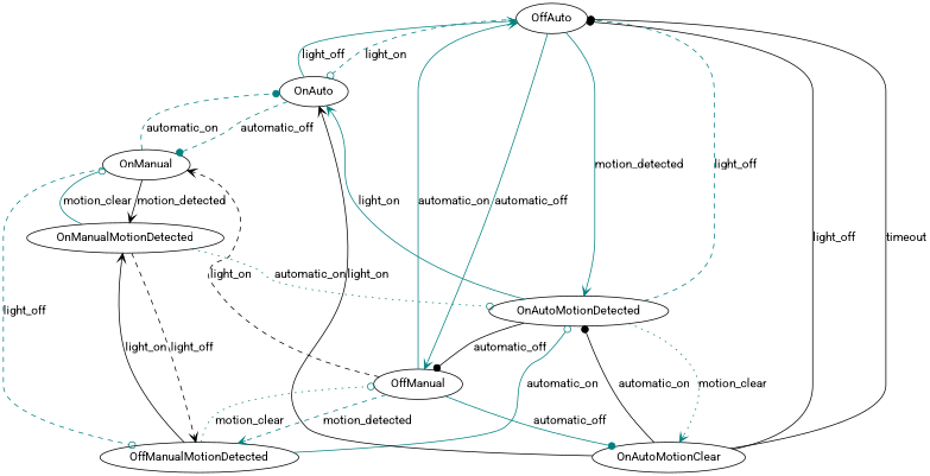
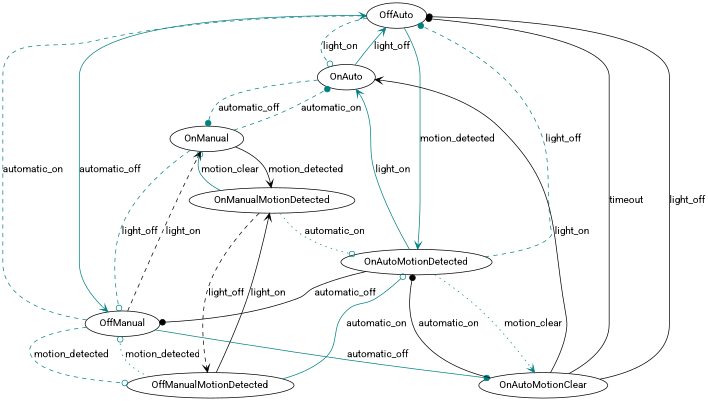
  digraph {
    fontname=Roboto
    node [fontname=Roboto]
    edge [arrowhead=vee color=teal fontname=Roboto style=solid]
    OffAuto
    OnAuto
    OffManual
    OnAutoMotionDetected
    OnManual
    OffManualMotionDetected
    OnAutoMotionClear
    OnManualMotionDetected
    OffAuto -> OnAuto [arrowhead=odot label=light_on style=dashed]
    OffAuto -> OffManual [label=automatic_off]
    OffAuto -> OnAutoMotionDetected [label=motion_detected]
    OnAuto -> OffAuto [label=light_off]
    OnAuto -> OnManual [arrowhead=dot label=automatic_off style=dashed]
-   OffManual -> OffAuto [label=automatic_on]
+   OffManual -> OffAuto [label=automatic_on style=dashed]
    OffManual -> OnManual [color=black label=light_on style=dashed]
-   OffManual -> OffManualMotionDetected [label=motion_detected style=dashed]
+   OffManual -> OffManualMotionDetected [arrowhead=odot label=motion_detected style=dashed]
    OffManual -> OnAutoMotionClear [arrowhead=dot label=automatic_off]
    OnAutoMotionDetected -> OffAuto [arrowhead=dot label=light_off style=dashed]
    OnAutoMotionDetected -> OnAuto [label=light_on]
    OnAutoMotionDetected -> OffManual [arrowhead=dot color=black label=automatic_off]
    OnAutoMotionDetected -> OnAutoMotionClear [label=motion_clear style=dotted]
    OnManual -> OnAuto [arrowhead=dot label=automatic_on style=dashed]
-   OnManual -> OffManualMotionDetected [arrowhead=odot label=light_off style=dashed]
+   OnManual -> OffManual [arrowhead=odot label=light_off style=dashed]
    OnManual -> OnManualMotionDetected [color=black label=motion_detected]
-   OffManualMotionDetected -> OffManual [arrowhead=odot label=motion_clear style=dotted]
+   OffManualMotionDetected -> OffManual [arrowhead=odot label=motion_detected style=dotted]
    OffManualMotionDetected -> OnAutoMotionDetected [arrowhead=odot label=automatic_on]
    OffManualMotionDetected -> OnManualMotionDetected [color=black label=light_on]
    OnAutoMotionClear -> OffAuto [arrowhead=dot color=black label=light_off]
    OnAutoMotionClear -> OffAuto [arrowhead=dot color=black label=timeout]
    OnAutoMotionClear -> OnAuto [color=black label=light_on]
    OnAutoMotionClear -> OnAutoMotionDetected [arrowhead=dot color=black label=automatic_on]
    OnManualMotionDetected -> OnAutoMotionDetected [arrowhead=odot label=automatic_on style=dotted]
    OnManualMotionDetected -> OnManual [arrowhead=odot label=motion_clear]
    OnManualMotionDetected -> OffManualMotionDetected [color=black label=light_off style=dashed]
  }
